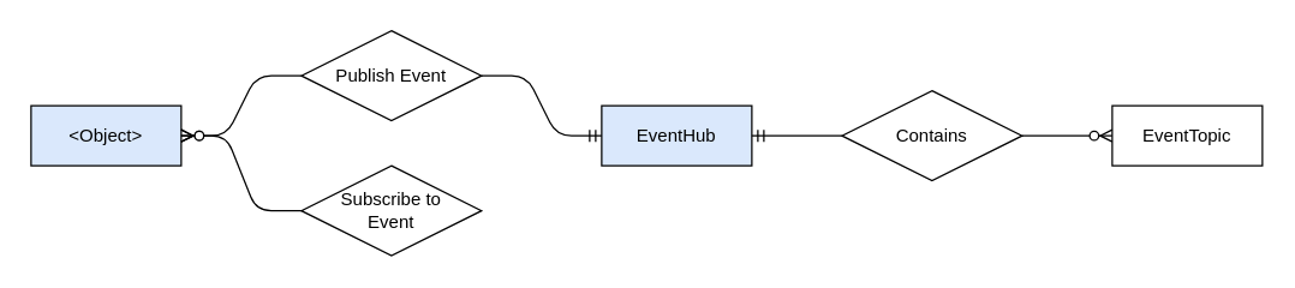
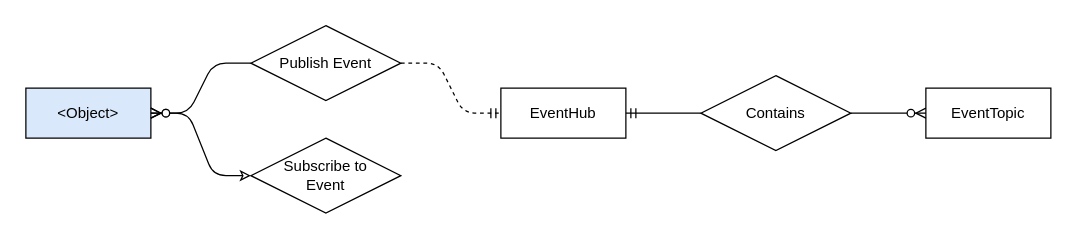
  <mxCell id="0" />
  <mxCell id="1" parent="0" />
- <mxCell id="2" value="EventHub" style="whiteSpace=wrap;html=1;align=center;fillColor=#dae8fc;" vertex="1" parent="1"><mxGeometry x="400" y="70" width="100" height="40" as="geometry" /></mxCell>
+ <mxCell id="2" value="EventHub" style="whiteSpace=wrap;html=1;align=center;" vertex="1" parent="1"><mxGeometry x="400" y="70" width="100" height="40" as="geometry" /></mxCell>
  <mxCell id="3" value="Contains" style="shape=rhombus;perimeter=rhombusPerimeter;whiteSpace=wrap;html=1;align=center;" vertex="1" parent="1"><mxGeometry x="560" y="60" width="120" height="60" as="geometry" /></mxCell>
  <mxCell id="4" value="EventTopic" style="whiteSpace=wrap;html=1;align=center;" vertex="1" parent="1"><mxGeometry x="740" y="70" width="100" height="40" as="geometry" /></mxCell>
  <mxCell id="5" value="" style="edgeStyle=entityRelationEdgeStyle;fontSize=12;html=1;endArrow=ERzeroToMany;endFill=1;entryX=0;entryY=0.5;entryDx=0;entryDy=0;exitX=1;exitY=0.5;exitDx=0;exitDy=0;" edge="1" parent="1" source="3" target="4"><mxGeometry width="100" height="100" relative="1" as="geometry"><mxPoint x="580" y="250" as="sourcePoint" /><mxPoint x="680" y="370" as="targetPoint" /></mxGeometry></mxCell>
  <mxCell id="6" value="" style="edgeStyle=entityRelationEdgeStyle;fontSize=12;html=1;endArrow=none;startArrow=ERmandOne;endFill=0;exitX=1;exitY=0.5;exitDx=0;exitDy=0;entryX=0;entryY=0.5;entryDx=0;entryDy=0;" edge="1" parent="1" source="2" target="3"><mxGeometry width="100" height="100" relative="1" as="geometry"><mxPoint x="500" y="230" as="sourcePoint" /><mxPoint x="600" y="130" as="targetPoint" /></mxGeometry></mxCell>
  <mxCell id="7" value="&amp;lt;Object&amp;gt;" style="whiteSpace=wrap;html=1;align=center;fillColor=#dae8fc;" vertex="1" parent="1"><mxGeometry x="20" y="70" width="100" height="40" as="geometry" /></mxCell>
  <mxCell id="8" value="Publish Event" style="shape=rhombus;perimeter=rhombusPerimeter;whiteSpace=wrap;html=1;align=center;" vertex="1" parent="1"><mxGeometry x="200" y="20" width="120" height="60" as="geometry" /></mxCell>
  <mxCell id="9" value="Subscribe to &lt;br&gt;Event" style="shape=rhombus;perimeter=rhombusPerimeter;whiteSpace=wrap;html=1;align=center;" vertex="1" parent="1"><mxGeometry x="200" y="110" width="120" height="60" as="geometry" /></mxCell>
  <mxCell id="10" value="" style="edgeStyle=entityRelationEdgeStyle;fontSize=12;html=1;endArrow=none;endFill=0;startArrow=ERzeroToMany;exitX=1;exitY=0.5;exitDx=0;exitDy=0;entryX=0;entryY=0.5;entryDx=0;entryDy=0;" edge="1" parent="1" source="7" target="8"><mxGeometry width="100" height="100" relative="1" as="geometry"><mxPoint x="370" y="360" as="sourcePoint" /><mxPoint x="470" y="260" as="targetPoint" /></mxGeometry></mxCell>
- <mxCell id="11" value="" style="edgeStyle=entityRelationEdgeStyle;fontSize=12;html=1;endArrow=none;endFill=0;startArrow=ERzeroToMany;exitX=1;exitY=0.5;exitDx=0;exitDy=0;entryX=0;entryY=0.5;entryDx=0;entryDy=0;" edge="1" parent="1" source="7" target="9"><mxGeometry width="100" height="100" relative="1" as="geometry"><mxPoint x="130" y="100" as="sourcePoint" /><mxPoint x="190" y="70" as="targetPoint" /></mxGeometry></mxCell>
- <mxCell id="12" value="" style="edgeStyle=entityRelationEdgeStyle;fontSize=12;html=1;endArrow=ERmandOne;exitX=1;exitY=0.5;exitDx=0;exitDy=0;entryX=0;entryY=0.5;entryDx=0;entryDy=0;" edge="1" parent="1" source="8" target="2"><mxGeometry width="100" height="100" relative="1" as="geometry"><mxPoint x="330" y="150" as="sourcePoint" /><mxPoint x="410" y="160" as="targetPoint" /></mxGeometry></mxCell>
+ <mxCell id="11" value="" style="edgeStyle=entityRelationEdgeStyle;fontSize=12;html=1;endArrow=classic;endFill=0;startArrow=ERzeroToMany;exitX=1;exitY=0.5;exitDx=0;exitDy=0;entryX=0;entryY=0.5;entryDx=0;entryDy=0;" edge="1" parent="1" source="7" target="9"><mxGeometry width="100" height="100" relative="1" as="geometry"><mxPoint x="130" y="100" as="sourcePoint" /><mxPoint x="190" y="70" as="targetPoint" /></mxGeometry></mxCell>
+ <mxCell id="12" value="" style="edgeStyle=entityRelationEdgeStyle;fontSize=12;html=1;endArrow=ERmandOne;exitX=1;exitY=0.5;exitDx=0;exitDy=0;entryX=0;entryY=0.5;entryDx=0;entryDy=0;dashed=1;" edge="1" parent="1" source="8" target="2"><mxGeometry width="100" height="100" relative="1" as="geometry"><mxPoint x="330" y="150" as="sourcePoint" /><mxPoint x="410" y="160" as="targetPoint" /></mxGeometry></mxCell>
